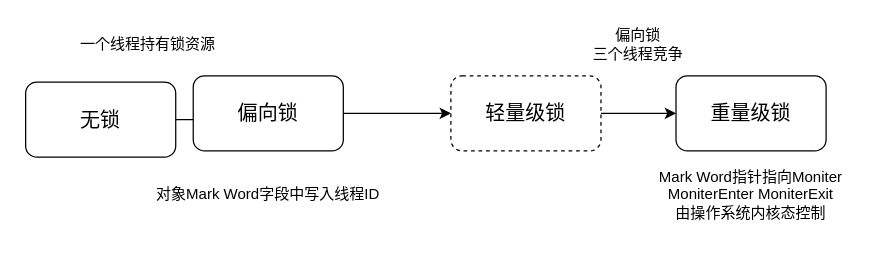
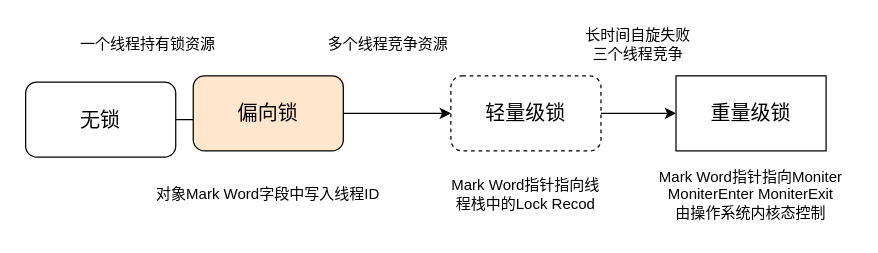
  <mxCell id="0" />
  <mxCell id="1" parent="0" />
  <mxCell id="2" style="edgeStyle=orthogonalEdgeStyle;rounded=0;orthogonalLoop=1;jettySize=auto;html=1;exitX=1;exitY=0.5;exitDx=0;exitDy=0;" parent="1" source="3" target="5" edge="1"><mxGeometry relative="1" as="geometry" /></mxCell>
  <mxCell id="3" value="无锁" style="rounded=1;whiteSpace=wrap;html=1;fontSize=16;" parent="1" vertex="1"><mxGeometry x="20" y="65" width="120" height="60" as="geometry" /></mxCell>
  <mxCell id="4" style="edgeStyle=orthogonalEdgeStyle;rounded=0;orthogonalLoop=1;jettySize=auto;html=1;exitX=1;exitY=0.5;exitDx=0;exitDy=0;" parent="1" source="5" target="7" edge="1"><mxGeometry relative="1" as="geometry" /></mxCell>
- <mxCell id="5" value="偏向锁" style="rounded=1;whiteSpace=wrap;html=1;fontSize=16;" parent="1" vertex="1"><mxGeometry x="154" y="60" width="120" height="60" as="geometry" /></mxCell>
+ <mxCell id="5" value="偏向锁" style="rounded=1;whiteSpace=wrap;html=1;fontSize=16;fillColor=#ffe6cc;" parent="1" vertex="1"><mxGeometry x="154" y="60" width="120" height="60" as="geometry" /></mxCell>
  <mxCell id="6" style="edgeStyle=orthogonalEdgeStyle;rounded=0;orthogonalLoop=1;jettySize=auto;html=1;exitX=1;exitY=0.5;exitDx=0;exitDy=0;" parent="1" source="7" target="8" edge="1"><mxGeometry relative="1" as="geometry" /></mxCell>
  <mxCell id="7" value="轻量级锁" style="rounded=1;whiteSpace=wrap;html=1;fontSize=16;dashed=1;" parent="1" vertex="1"><mxGeometry x="360" y="60" width="120" height="60" as="geometry" /></mxCell>
- <mxCell id="8" value="重量级锁" style="rounded=1;whiteSpace=wrap;html=1;fontSize=16;" parent="1" vertex="1"><mxGeometry x="540" y="60" width="120" height="60" as="geometry" /></mxCell>
+ <mxCell id="8" value="重量级锁" style="whiteSpace=wrap;html=1;fontSize=16;rounded=0;" parent="1" vertex="1"><mxGeometry x="540" y="60" width="120" height="60" as="geometry" /></mxCell>
  <mxCell id="9" value="一个线程持有锁资源" style="text;html=1;align=center;verticalAlign=middle;whiteSpace=wrap;rounded=0;" parent="1" vertex="1"><mxGeometry x="60" y="20" width="116" height="30" as="geometry" /></mxCell>
  <mxCell id="10" value="对象Mark Word字段中写入线程ID" style="text;html=1;align=center;verticalAlign=middle;whiteSpace=wrap;rounded=0;" parent="1" vertex="1"><mxGeometry x="122" y="140" width="184" height="30" as="geometry" /></mxCell>
- <mxCell id="13" value="偏向锁&lt;div&gt;三个线程竞争&lt;/div&gt;" style="text;html=1;align=center;verticalAlign=middle;whiteSpace=wrap;rounded=0;" parent="1" vertex="1"><mxGeometry x="460" y="20" width="100" height="30" as="geometry" /></mxCell>
+ <mxCell id="11" value="多个线程竞争资源" style="text;html=1;align=center;verticalAlign=middle;whiteSpace=wrap;rounded=0;" parent="1" vertex="1"><mxGeometry x="260" y="20" width="100" height="30" as="geometry" /></mxCell>
+ <mxCell id="12" value="Mark Word指针指向线程栈中的Lock Recod" style="text;html=1;align=center;verticalAlign=middle;whiteSpace=wrap;rounded=0;" parent="1" vertex="1"><mxGeometry x="355" y="140" width="130" height="30" as="geometry" /></mxCell>
+ <mxCell id="13" value="长时间自旋失败&lt;div&gt;三个线程竞争&lt;/div&gt;" style="text;html=1;align=center;verticalAlign=middle;whiteSpace=wrap;rounded=0;" parent="1" vertex="1"><mxGeometry x="460" y="20" width="100" height="30" as="geometry" /></mxCell>
  <mxCell id="14" value="Mark Word指针指向Moniter&lt;div&gt;MoniterEnter MoniterExit&lt;/div&gt;&lt;div&gt;由操作系统内核态控制&lt;/div&gt;" style="text;html=1;align=center;verticalAlign=middle;whiteSpace=wrap;rounded=0;" parent="1" vertex="1"><mxGeometry x="520" y="130" width="160" height="50" as="geometry" /></mxCell>
